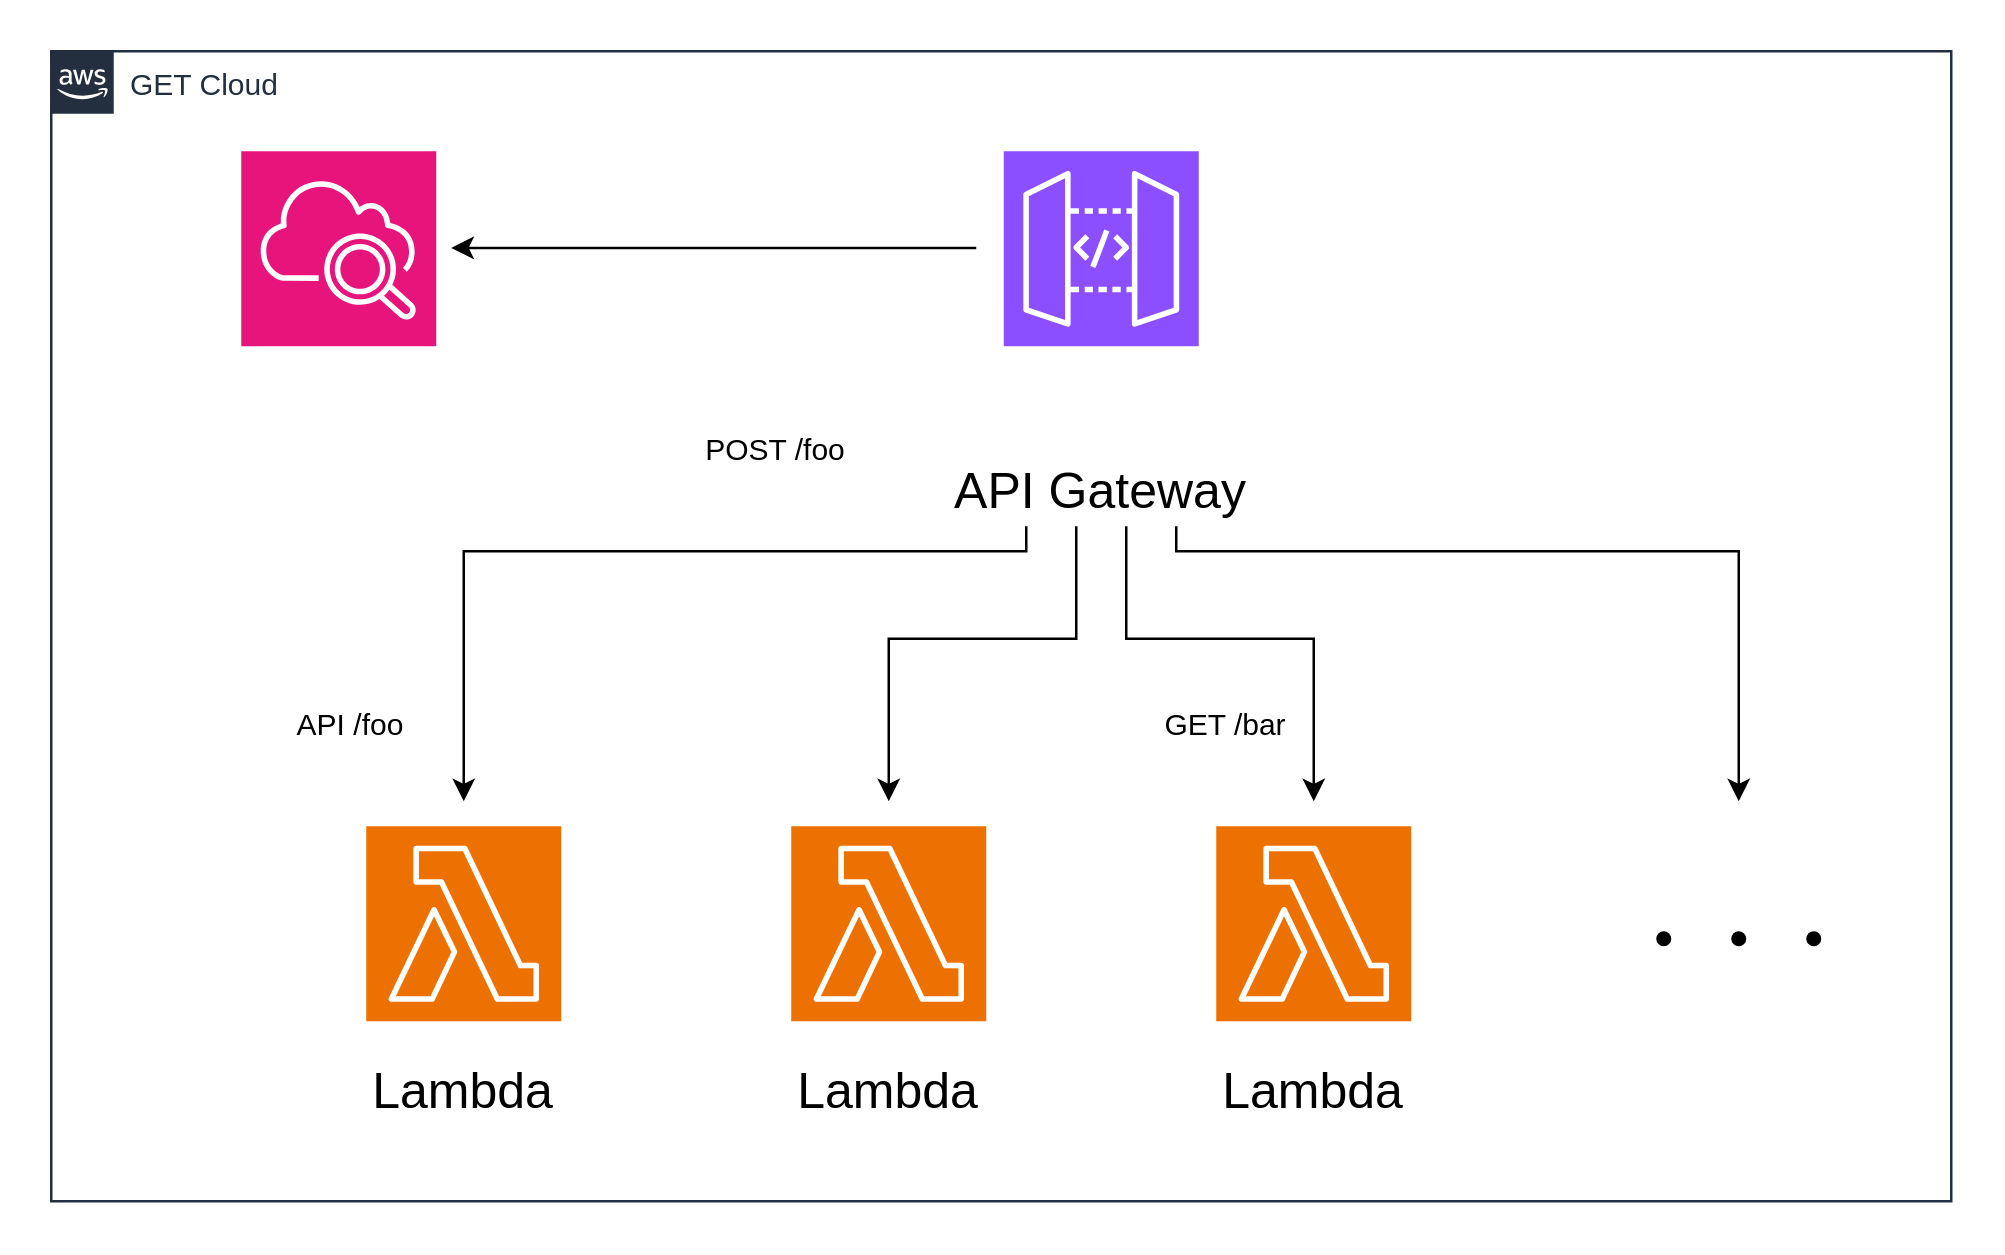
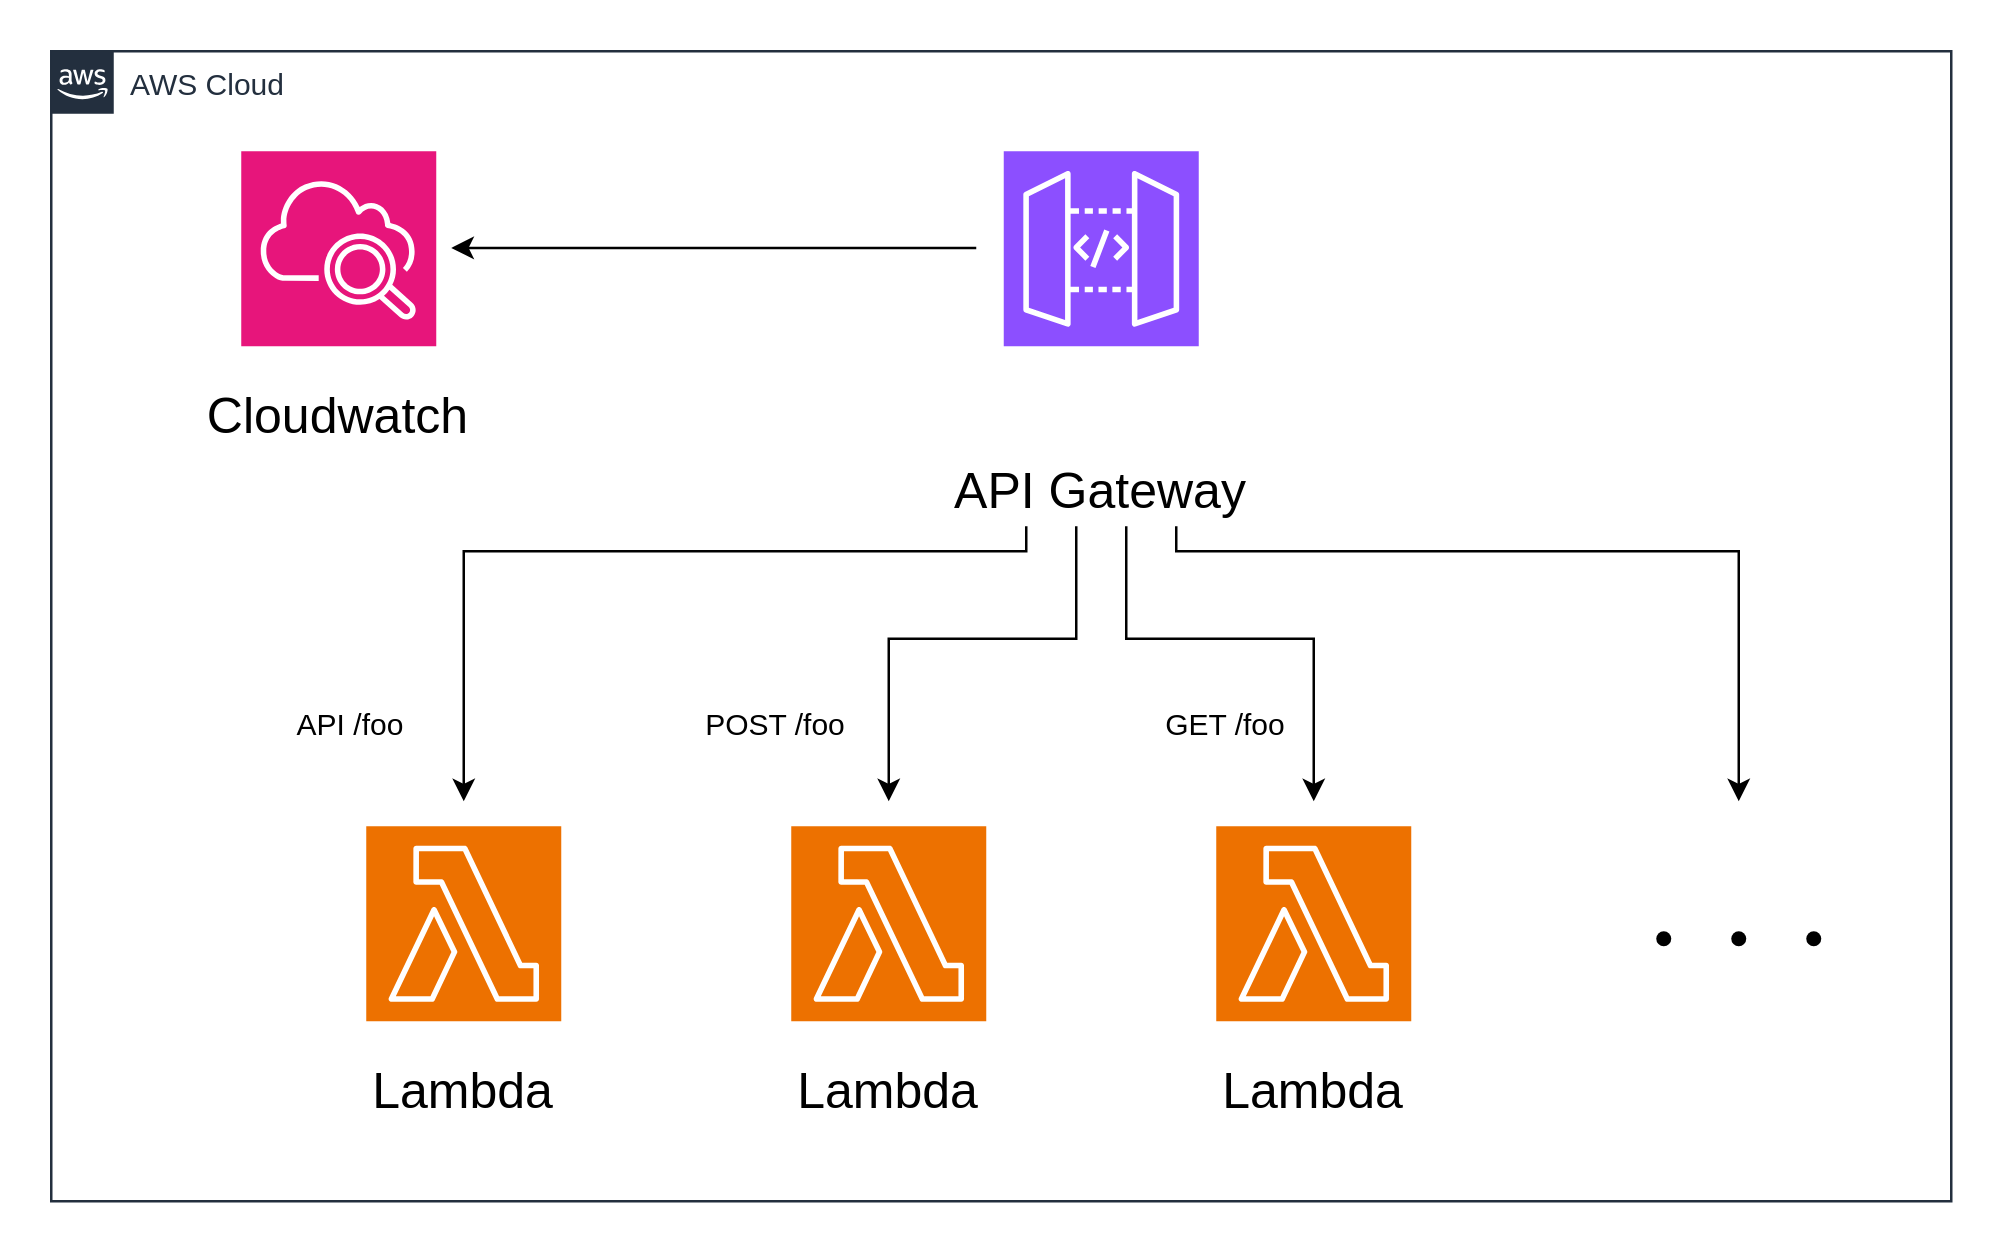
  <mxCell id="0" />
  <mxCell id="1" parent="0" />
- <mxCell id="2" value="GET Cloud" style="points=[[0,0],[0.25,0],[0.5,0],[0.75,0],[1,0],[1,0.25],[1,0.5],[1,0.75],[1,1],[0.75,1],[0.5,1],[0.25,1],[0,1],[0,0.75],[0,0.5],[0,0.25]];outlineConnect=0;gradientColor=none;html=1;whiteSpace=wrap;fontSize=12;fontStyle=0;container=0;pointerEvents=0;collapsible=0;recursiveResize=0;shape=mxgraph.aws4.group;grIcon=mxgraph.aws4.group_aws_cloud_alt;strokeColor=#232F3E;fillColor=none;verticalAlign=top;align=left;spacingLeft=30;fontColor=#232F3E;dashed=0;" parent="1" vertex="1"><mxGeometry x="20" y="20" width="760" height="460" as="geometry" /></mxCell>
+ <mxCell id="2" value="AWS Cloud" style="points=[[0,0],[0.25,0],[0.5,0],[0.75,0],[1,0],[1,0.25],[1,0.5],[1,0.75],[1,1],[0.75,1],[0.5,1],[0.25,1],[0,1],[0,0.75],[0,0.5],[0,0.25]];outlineConnect=0;gradientColor=none;html=1;whiteSpace=wrap;fontSize=12;fontStyle=0;container=0;pointerEvents=0;collapsible=0;recursiveResize=0;shape=mxgraph.aws4.group;grIcon=mxgraph.aws4.group_aws_cloud_alt;strokeColor=#232F3E;fillColor=none;verticalAlign=top;align=left;spacingLeft=30;fontColor=#232F3E;dashed=0;" parent="1" vertex="1"><mxGeometry x="20" y="20" width="760" height="460" as="geometry" /></mxCell>
  <mxCell id="3" value="" style="group" vertex="1" connectable="0" parent="1"><mxGeometry x="80" y="60" width="110" height="120" as="geometry" /></mxCell>
+ <mxCell id="4" value="Cloudwatch" style="text;html=1;align=center;verticalAlign=middle;whiteSpace=wrap;rounded=0;fontSize=20;container=0;" parent="3" vertex="1"><mxGeometry y="90" width="110" height="30" as="geometry" /></mxCell>
  <mxCell id="5" value="" style="sketch=0;points=[[0,0,0],[0.25,0,0],[0.5,0,0],[0.75,0,0],[1,0,0],[0,1,0],[0.25,1,0],[0.5,1,0],[0.75,1,0],[1,1,0],[0,0.25,0],[0,0.5,0],[0,0.75,0],[1,0.25,0],[1,0.5,0],[1,0.75,0]];points=[[0,0,0],[0.25,0,0],[0.5,0,0],[0.75,0,0],[1,0,0],[0,1,0],[0.25,1,0],[0.5,1,0],[0.75,1,0],[1,1,0],[0,0.25,0],[0,0.5,0],[0,0.75,0],[1,0.25,0],[1,0.5,0],[1,0.75,0]];outlineConnect=0;fontColor=#232F3E;fillColor=#E7157B;strokeColor=#ffffff;dashed=0;verticalLabelPosition=bottom;verticalAlign=top;align=center;html=1;fontSize=12;fontStyle=0;aspect=fixed;shape=mxgraph.aws4.resourceIcon;resIcon=mxgraph.aws4.cloudwatch_2;container=0;" parent="3" vertex="1"><mxGeometry x="16" width="78" height="78" as="geometry" /></mxCell>
  <mxCell id="6" value="Lambda" style="text;html=1;align=center;verticalAlign=middle;whiteSpace=wrap;rounded=0;fontSize=20;container=0;" parent="1" vertex="1"><mxGeometry x="300" y="420" width="110" height="30" as="geometry" /></mxCell>
  <mxCell id="7" value="" style="sketch=0;points=[[0,0,0],[0.25,0,0],[0.5,0,0],[0.75,0,0],[1,0,0],[0,1,0],[0.25,1,0],[0.5,1,0],[0.75,1,0],[1,1,0],[0,0.25,0],[0,0.5,0],[0,0.75,0],[1,0.25,0],[1,0.5,0],[1,0.75,0]];outlineConnect=0;fontColor=#232F3E;fillColor=#ED7100;strokeColor=#ffffff;dashed=0;verticalLabelPosition=bottom;verticalAlign=top;align=center;html=1;fontSize=12;fontStyle=0;aspect=fixed;shape=mxgraph.aws4.resourceIcon;resIcon=mxgraph.aws4.lambda;container=0;" parent="1" vertex="1"><mxGeometry x="316" y="330" width="78" height="78" as="geometry" /></mxCell>
  <mxCell id="8" value="Lambda" style="text;html=1;align=center;verticalAlign=middle;whiteSpace=wrap;rounded=0;fontSize=20;container=0;" vertex="1" parent="1"><mxGeometry x="470" y="420" width="110" height="30" as="geometry" /></mxCell>
  <mxCell id="9" value="" style="sketch=0;points=[[0,0,0],[0.25,0,0],[0.5,0,0],[0.75,0,0],[1,0,0],[0,1,0],[0.25,1,0],[0.5,1,0],[0.75,1,0],[1,1,0],[0,0.25,0],[0,0.5,0],[0,0.75,0],[1,0.25,0],[1,0.5,0],[1,0.75,0]];outlineConnect=0;fontColor=#232F3E;fillColor=#ED7100;strokeColor=#ffffff;dashed=0;verticalLabelPosition=bottom;verticalAlign=top;align=center;html=1;fontSize=12;fontStyle=0;aspect=fixed;shape=mxgraph.aws4.resourceIcon;resIcon=mxgraph.aws4.lambda;container=0;" vertex="1" parent="1"><mxGeometry x="486" y="330" width="78" height="78" as="geometry" /></mxCell>
  <mxCell id="10" value="Lambda" style="text;html=1;align=center;verticalAlign=middle;whiteSpace=wrap;rounded=0;fontSize=20;container=0;" vertex="1" parent="1"><mxGeometry x="130" y="420" width="110" height="30" as="geometry" /></mxCell>
  <mxCell id="11" value="" style="sketch=0;points=[[0,0,0],[0.25,0,0],[0.5,0,0],[0.75,0,0],[1,0,0],[0,1,0],[0.25,1,0],[0.5,1,0],[0.75,1,0],[1,1,0],[0,0.25,0],[0,0.5,0],[0,0.75,0],[1,0.25,0],[1,0.5,0],[1,0.75,0]];outlineConnect=0;fontColor=#232F3E;fillColor=#ED7100;strokeColor=#ffffff;dashed=0;verticalLabelPosition=bottom;verticalAlign=top;align=center;html=1;fontSize=12;fontStyle=0;aspect=fixed;shape=mxgraph.aws4.resourceIcon;resIcon=mxgraph.aws4.lambda;container=0;" vertex="1" parent="1"><mxGeometry x="146" y="330" width="78" height="78" as="geometry" /></mxCell>
  <mxCell id="12" style="edgeStyle=orthogonalEdgeStyle;rounded=0;orthogonalLoop=1;jettySize=auto;html=1;" edge="1" parent="1"><mxGeometry relative="1" as="geometry"><mxPoint x="390" y="98.66" as="sourcePoint" /><mxPoint x="180" y="98.66" as="targetPoint" /></mxGeometry></mxCell>
  <mxCell id="13" value="" style="sketch=0;points=[[0,0,0],[0.25,0,0],[0.5,0,0],[0.75,0,0],[1,0,0],[0,1,0],[0.25,1,0],[0.5,1,0],[0.75,1,0],[1,1,0],[0,0.25,0],[0,0.5,0],[0,0.75,0],[1,0.25,0],[1,0.5,0],[1,0.75,0]];outlineConnect=0;fontColor=#232F3E;fillColor=#8C4FFF;strokeColor=#ffffff;dashed=0;verticalLabelPosition=bottom;verticalAlign=top;align=center;html=1;fontSize=12;fontStyle=0;aspect=fixed;shape=mxgraph.aws4.resourceIcon;resIcon=mxgraph.aws4.api_gateway;container=0;" vertex="1" parent="1"><mxGeometry x="401" y="60" width="78" height="78" as="geometry" /></mxCell>
  <mxCell id="14" style="edgeStyle=orthogonalEdgeStyle;rounded=0;orthogonalLoop=1;jettySize=auto;html=1;" edge="1" parent="1" source="18"><mxGeometry relative="1" as="geometry"><mxPoint x="355" y="320" as="targetPoint" /><Array as="points"><mxPoint x="430" y="255" /><mxPoint x="355" y="255" /></Array></mxGeometry></mxCell>
  <mxCell id="15" style="edgeStyle=orthogonalEdgeStyle;rounded=0;orthogonalLoop=1;jettySize=auto;html=1;" edge="1" parent="1" source="18"><mxGeometry relative="1" as="geometry"><mxPoint x="525" y="320" as="targetPoint" /><Array as="points"><mxPoint x="450" y="255" /><mxPoint x="525" y="255" /></Array></mxGeometry></mxCell>
  <mxCell id="16" style="edgeStyle=orthogonalEdgeStyle;rounded=0;orthogonalLoop=1;jettySize=auto;html=1;" edge="1" parent="1" source="18"><mxGeometry relative="1" as="geometry"><mxPoint x="185" y="320" as="targetPoint" /><Array as="points"><mxPoint x="410" y="220" /><mxPoint x="185" y="220" /></Array></mxGeometry></mxCell>
  <mxCell id="17" style="edgeStyle=orthogonalEdgeStyle;rounded=0;orthogonalLoop=1;jettySize=auto;html=1;" edge="1" parent="1" source="18"><mxGeometry relative="1" as="geometry"><mxPoint x="695" y="320" as="targetPoint" /><Array as="points"><mxPoint x="470" y="220" /><mxPoint x="695" y="220" /></Array></mxGeometry></mxCell>
  <mxCell id="18" value="API Gateway" style="text;html=1;align=center;verticalAlign=middle;whiteSpace=wrap;rounded=0;fontSize=20;container=0;" vertex="1" parent="1"><mxGeometry x="380" y="180" width="120" height="30" as="geometry" /></mxCell>
  <mxCell id="19" value="" style="group" vertex="1" connectable="0" parent="1"><mxGeometry x="660" y="370" width="70" height="10" as="geometry" /></mxCell>
  <mxCell id="20" value="" style="shape=waypoint;sketch=0;fillStyle=solid;size=6;pointerEvents=1;points=[];fillColor=none;resizable=0;rotatable=0;perimeter=centerPerimeter;snapToPoint=1;" vertex="1" parent="19"><mxGeometry width="10" height="10" as="geometry" /></mxCell>
  <mxCell id="21" value="" style="shape=waypoint;sketch=0;fillStyle=solid;size=6;pointerEvents=1;points=[];fillColor=none;resizable=0;rotatable=0;perimeter=centerPerimeter;snapToPoint=1;" vertex="1" parent="19"><mxGeometry x="30" width="10" height="10" as="geometry" /></mxCell>
  <mxCell id="22" value="" style="shape=waypoint;sketch=0;fillStyle=solid;size=6;pointerEvents=1;points=[];fillColor=none;resizable=0;rotatable=0;perimeter=centerPerimeter;snapToPoint=1;" vertex="1" parent="19"><mxGeometry x="60" width="10" height="10" as="geometry" /></mxCell>
- <mxCell id="23" value="POST /foo" style="text;html=1;align=center;verticalAlign=middle;whiteSpace=wrap;rounded=0;" vertex="1" parent="1"><mxGeometry x="280" y="165" width="60" height="30" as="geometry" /></mxCell>
+ <mxCell id="23" value="POST /foo" style="text;html=1;align=center;verticalAlign=middle;whiteSpace=wrap;rounded=0;" vertex="1" parent="1"><mxGeometry x="280" y="275" width="60" height="30" as="geometry" /></mxCell>
  <mxCell id="24" value="API /foo" style="text;html=1;align=center;verticalAlign=middle;whiteSpace=wrap;rounded=0;" vertex="1" parent="1"><mxGeometry x="110" y="275" width="60" height="30" as="geometry" /></mxCell>
- <mxCell id="25" value="GET /bar" style="text;html=1;align=center;verticalAlign=middle;whiteSpace=wrap;rounded=0;" vertex="1" parent="1"><mxGeometry x="460" y="275" width="60" height="30" as="geometry" /></mxCell>
+ <mxCell id="25" value="GET /foo" style="text;html=1;align=center;verticalAlign=middle;whiteSpace=wrap;rounded=0;" vertex="1" parent="1"><mxGeometry x="460" y="275" width="60" height="30" as="geometry" /></mxCell>
